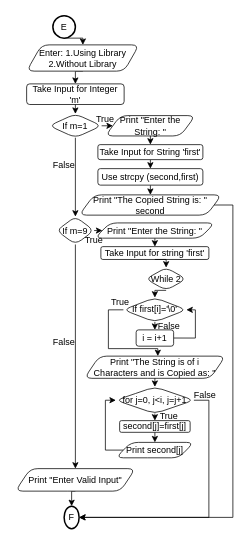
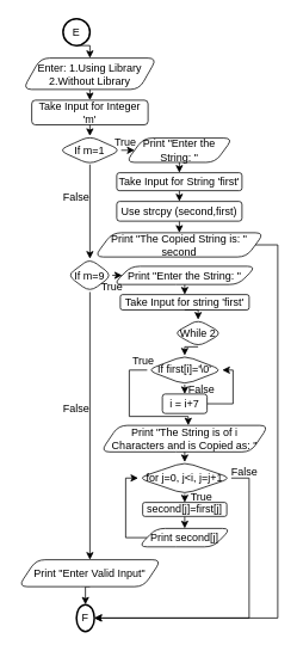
  <mxCell id="0" />
  <mxCell id="1" parent="0" />
  <mxCell id="2" style="edgeStyle=orthogonalEdgeStyle;rounded=0;orthogonalLoop=1;jettySize=auto;html=1;exitX=0.5;exitY=1;exitDx=0;exitDy=0;entryX=0.5;entryY=0;entryDx=0;entryDy=0;" parent="1" source="3" target="4" edge="1"><mxGeometry relative="1" as="geometry" /></mxCell>
- <mxCell id="3" value="Enter: 1.Using Library&lt;br&gt;2.Without Library" style="shape=parallelogram;perimeter=parallelogramPerimeter;whiteSpace=wrap;html=1;fixedSize=1;rounded=1;" parent="1" vertex="1"><mxGeometry x="35" y="59" width="150" height="35" as="geometry" /></mxCell>
+ <mxCell id="3" value="Enter: 1.Using Library&lt;br&gt;2.Without Library" style="shape=parallelogram;perimeter=parallelogramPerimeter;whiteSpace=wrap;html=1;fixedSize=1;rounded=1;" parent="1" vertex="1"><mxGeometry x="25" y="64" width="150" height="35" as="geometry" /></mxCell>
  <mxCell id="4" value="Take Input for Integer 'm'" style="whiteSpace=wrap;html=1;rounded=1;" parent="1" vertex="1"><mxGeometry x="35" y="111" width="130" height="27.5" as="geometry" /></mxCell>
  <mxCell id="5" value="If m=1" style="rhombus;whiteSpace=wrap;html=1;rounded=1;" parent="1" vertex="1"><mxGeometry x="65" y="151" width="70" height="31.75" as="geometry" /></mxCell>
  <mxCell id="6" style="edgeStyle=orthogonalEdgeStyle;rounded=0;orthogonalLoop=1;jettySize=auto;html=1;exitX=0.5;exitY=1;exitDx=0;exitDy=0;entryX=0.5;entryY=0;entryDx=0;entryDy=0;" parent="1" source="4" target="5" edge="1"><mxGeometry relative="1" as="geometry" /></mxCell>
  <mxCell id="7" style="edgeStyle=orthogonalEdgeStyle;rounded=0;orthogonalLoop=1;jettySize=auto;html=1;exitX=0.5;exitY=1;exitDx=0;exitDy=0;entryX=0.5;entryY=0;entryDx=0;entryDy=0;" parent="1" source="8" target="11" edge="1"><mxGeometry relative="1" as="geometry" /></mxCell>
  <mxCell id="8" value="Print &quot;Enter the String: &quot;" style="shape=parallelogram;perimeter=parallelogramPerimeter;whiteSpace=wrap;html=1;fixedSize=1;rounded=1;" parent="1" vertex="1"><mxGeometry x="140" y="153.31" width="120" height="27.13" as="geometry" /></mxCell>
  <mxCell id="9" style="edgeStyle=orthogonalEdgeStyle;rounded=0;orthogonalLoop=1;jettySize=auto;html=1;exitX=1;exitY=0.5;exitDx=0;exitDy=0;entryX=0;entryY=0.5;entryDx=0;entryDy=0;" parent="1" source="5" target="8" edge="1"><mxGeometry relative="1" as="geometry" /></mxCell>
  <mxCell id="10" style="edgeStyle=orthogonalEdgeStyle;rounded=0;orthogonalLoop=1;jettySize=auto;html=1;exitX=0.5;exitY=1;exitDx=0;exitDy=0;entryX=0.5;entryY=0;entryDx=0;entryDy=0;" parent="1" source="11" target="13" edge="1"><mxGeometry relative="1" as="geometry" /></mxCell>
  <mxCell id="11" value="Take Input for String 'first'" style="whiteSpace=wrap;html=1;rounded=1;" parent="1" vertex="1"><mxGeometry x="130" y="192" width="140" height="20" as="geometry" /></mxCell>
  <mxCell id="12" style="edgeStyle=orthogonalEdgeStyle;rounded=0;orthogonalLoop=1;jettySize=auto;html=1;exitX=0.5;exitY=1;exitDx=0;exitDy=0;entryX=0.5;entryY=0;entryDx=0;entryDy=0;" parent="1" source="13" target="15" edge="1"><mxGeometry relative="1" as="geometry" /></mxCell>
  <mxCell id="13" value="Use strcpy (second,first)" style="whiteSpace=wrap;html=1;rounded=1;" parent="1" vertex="1"><mxGeometry x="130" y="224" width="140" height="22" as="geometry" /></mxCell>
  <mxCell id="14" style="edgeStyle=orthogonalEdgeStyle;rounded=0;orthogonalLoop=1;jettySize=auto;html=1;exitX=1;exitY=0.5;exitDx=0;exitDy=0;entryX=1;entryY=0.5;entryDx=0;entryDy=0;entryPerimeter=0;" edge="1" parent="1" source="15" target="52"><mxGeometry relative="1" as="geometry"><Array as="points"><mxPoint x="310" y="273" /><mxPoint x="310" y="689" /></Array></mxGeometry></mxCell>
  <mxCell id="15" value="Print &quot;The Copied String is: &quot; second" style="shape=parallelogram;perimeter=parallelogramPerimeter;whiteSpace=wrap;html=1;fixedSize=1;rounded=1;" parent="1" vertex="1"><mxGeometry x="105" y="259" width="190" height="27" as="geometry" /></mxCell>
  <mxCell id="16" value="If m=9" style="rhombus;whiteSpace=wrap;html=1;rounded=1;" parent="1" vertex="1"><mxGeometry x="75" y="288" width="50" height="37.13" as="geometry" /></mxCell>
  <mxCell id="17" value="" style="edgeStyle=orthogonalEdgeStyle;rounded=0;orthogonalLoop=1;jettySize=auto;html=1;" parent="1" source="5" target="16" edge="1"><mxGeometry relative="1" as="geometry" /></mxCell>
  <mxCell id="18" style="edgeStyle=orthogonalEdgeStyle;rounded=0;orthogonalLoop=1;jettySize=auto;html=1;exitX=0.5;exitY=1;exitDx=0;exitDy=0;entryX=0.5;entryY=0;entryDx=0;entryDy=0;" parent="1" source="19" target="21" edge="1"><mxGeometry relative="1" as="geometry" /></mxCell>
  <mxCell id="19" value="Print &quot;Enter the String: &quot;" style="shape=parallelogram;perimeter=parallelogramPerimeter;whiteSpace=wrap;html=1;fixedSize=1;rounded=1;" parent="1" vertex="1"><mxGeometry x="126" y="296.41" width="160" height="20.31" as="geometry" /></mxCell>
  <mxCell id="20" style="edgeStyle=orthogonalEdgeStyle;rounded=0;orthogonalLoop=1;jettySize=auto;html=1;exitX=1;exitY=0.5;exitDx=0;exitDy=0;entryX=0;entryY=0.5;entryDx=0;entryDy=0;" parent="1" source="16" target="19" edge="1"><mxGeometry relative="1" as="geometry" /></mxCell>
  <mxCell id="21" value="Take Input for string 'first'" style="rounded=1;whiteSpace=wrap;html=1;" parent="1" vertex="1"><mxGeometry x="134" y="328" width="144" height="17.13" as="geometry" /></mxCell>
  <mxCell id="22" value="While 2" style="rhombus;whiteSpace=wrap;html=1;rounded=1;" parent="1" vertex="1"><mxGeometry x="194" y="356" width="54" height="30.31" as="geometry" /></mxCell>
  <mxCell id="23" style="edgeStyle=orthogonalEdgeStyle;rounded=0;orthogonalLoop=1;jettySize=auto;html=1;exitX=0.5;exitY=1;exitDx=0;exitDy=0;entryX=0.5;entryY=0;entryDx=0;entryDy=0;" parent="1" source="21" target="22" edge="1"><mxGeometry relative="1" as="geometry" /></mxCell>
  <mxCell id="24" style="edgeStyle=orthogonalEdgeStyle;rounded=0;orthogonalLoop=1;jettySize=auto;html=1;exitX=0.5;exitY=1;exitDx=0;exitDy=0;entryX=0.5;entryY=0;entryDx=0;entryDy=0;" parent="1" source="26" target="29" edge="1"><mxGeometry relative="1" as="geometry" /></mxCell>
  <mxCell id="25" style="edgeStyle=orthogonalEdgeStyle;rounded=0;orthogonalLoop=1;jettySize=auto;html=1;exitX=0;exitY=0.5;exitDx=0;exitDy=0;entryX=0.521;entryY=0;entryDx=0;entryDy=0;entryPerimeter=0;" edge="1" parent="1" source="26" target="30"><mxGeometry relative="1" as="geometry"><Array as="points"><mxPoint x="144" y="412" /><mxPoint x="144" y="464" /><mxPoint x="210" y="464" /></Array></mxGeometry></mxCell>
  <mxCell id="26" value="If first[i]='\0'" style="rhombus;whiteSpace=wrap;html=1;rounded=1;" parent="1" vertex="1"><mxGeometry x="164" y="396" width="84" height="32.54" as="geometry" /></mxCell>
  <mxCell id="27" style="edgeStyle=orthogonalEdgeStyle;rounded=0;orthogonalLoop=1;jettySize=auto;html=1;exitX=0.5;exitY=1;exitDx=0;exitDy=0;entryX=0.5;entryY=0;entryDx=0;entryDy=0;" parent="1" source="22" target="26" edge="1"><mxGeometry relative="1" as="geometry" /></mxCell>
  <mxCell id="28" style="edgeStyle=orthogonalEdgeStyle;rounded=0;orthogonalLoop=1;jettySize=auto;html=1;exitX=1;exitY=0.5;exitDx=0;exitDy=0;entryX=1;entryY=0.5;entryDx=0;entryDy=0;" parent="1" source="29" target="26" edge="1"><mxGeometry relative="1" as="geometry"><Array as="points"><mxPoint x="260" y="450" /><mxPoint x="260" y="412" /></Array></mxGeometry></mxCell>
- <mxCell id="29" value="i = i+1" style="rounded=1;whiteSpace=wrap;html=1;" parent="1" vertex="1"><mxGeometry x="181" y="439" width="50" height="21.73" as="geometry" /></mxCell>
+ <mxCell id="29" value="i = i+7" style="rounded=1;whiteSpace=wrap;html=1;" parent="1" vertex="1"><mxGeometry x="181" y="439" width="50" height="21.73" as="geometry" /></mxCell>
  <mxCell id="30" value="Print &quot;The String is of i&lt;br&gt;Characters and is Copied as: &quot;" style="shape=parallelogram;perimeter=parallelogramPerimeter;whiteSpace=wrap;html=1;fixedSize=1;rounded=1;" parent="1" vertex="1"><mxGeometry x="112" y="474" width="188" height="29.6" as="geometry" /></mxCell>
  <mxCell id="31" style="edgeStyle=orthogonalEdgeStyle;rounded=0;orthogonalLoop=1;jettySize=auto;html=1;exitX=0.5;exitY=1;exitDx=0;exitDy=0;entryX=0.5;entryY=0;entryDx=0;entryDy=0;" parent="1" source="33" target="36" edge="1"><mxGeometry relative="1" as="geometry" /></mxCell>
  <mxCell id="32" style="edgeStyle=orthogonalEdgeStyle;rounded=0;orthogonalLoop=1;jettySize=auto;html=1;exitX=1;exitY=0.5;exitDx=0;exitDy=0;entryX=1;entryY=0.5;entryDx=0;entryDy=0;entryPerimeter=0;" edge="1" parent="1" source="33" target="52"><mxGeometry relative="1" as="geometry" /></mxCell>
  <mxCell id="33" value="for j=0, j&amp;lt;i, j=j+1" style="rhombus;whiteSpace=wrap;html=1;rounded=1;" parent="1" vertex="1"><mxGeometry x="154" y="515" width="104" height="35.6" as="geometry" /></mxCell>
  <mxCell id="34" style="edgeStyle=orthogonalEdgeStyle;rounded=0;orthogonalLoop=1;jettySize=auto;html=1;exitX=0.5;exitY=1;exitDx=0;exitDy=0;entryX=0.5;entryY=0;entryDx=0;entryDy=0;" parent="1" source="30" target="33" edge="1"><mxGeometry relative="1" as="geometry" /></mxCell>
  <mxCell id="35" style="edgeStyle=orthogonalEdgeStyle;rounded=0;orthogonalLoop=1;jettySize=auto;html=1;exitX=0.5;exitY=1;exitDx=0;exitDy=0;entryX=0.5;entryY=0;entryDx=0;entryDy=0;" edge="1" parent="1" source="36" target="38"><mxGeometry relative="1" as="geometry" /></mxCell>
  <mxCell id="36" value="second[j]=first[j]" style="whiteSpace=wrap;html=1;rounded=1;" parent="1" vertex="1"><mxGeometry x="159" y="560" width="94" height="15.6" as="geometry" /></mxCell>
  <mxCell id="37" style="edgeStyle=orthogonalEdgeStyle;rounded=0;orthogonalLoop=1;jettySize=auto;html=1;exitX=0;exitY=0.5;exitDx=0;exitDy=0;entryX=0;entryY=0.5;entryDx=0;entryDy=0;" parent="1" source="38" target="33" edge="1"><mxGeometry relative="1" as="geometry"><Array as="points"><mxPoint x="140" y="599" /><mxPoint x="140" y="533" /></Array></mxGeometry></mxCell>
  <mxCell id="38" value="Print second[j]" style="shape=parallelogram;perimeter=parallelogramPerimeter;whiteSpace=wrap;html=1;fixedSize=1;rounded=1;" parent="1" vertex="1"><mxGeometry x="154" y="589" width="104" height="20.6" as="geometry" /></mxCell>
  <mxCell id="39" style="edgeStyle=orthogonalEdgeStyle;rounded=0;orthogonalLoop=1;jettySize=auto;html=1;exitX=0.5;exitY=1;exitDx=0;exitDy=0;entryX=0.5;entryY=0;entryDx=0;entryDy=0;entryPerimeter=0;" edge="1" parent="1" source="40" target="52"><mxGeometry relative="1" as="geometry" /></mxCell>
  <mxCell id="40" value="Print &quot;Enter Valid Input&quot;" style="shape=parallelogram;perimeter=parallelogramPerimeter;whiteSpace=wrap;html=1;fixedSize=1;rounded=1;" parent="1" vertex="1"><mxGeometry x="20" y="624" width="160" height="30" as="geometry" /></mxCell>
  <mxCell id="41" value="" style="edgeStyle=orthogonalEdgeStyle;rounded=0;orthogonalLoop=1;jettySize=auto;html=1;" parent="1" source="16" target="40" edge="1"><mxGeometry relative="1" as="geometry" /></mxCell>
  <mxCell id="42" value="True" style="text;html=1;strokeColor=none;fillColor=none;align=center;verticalAlign=middle;whiteSpace=wrap;rounded=0;" parent="1" vertex="1"><mxGeometry x="125" y="153.31" width="30" height="10" as="geometry" /></mxCell>
  <mxCell id="43" value="True" style="text;html=1;strokeColor=none;fillColor=none;align=center;verticalAlign=middle;whiteSpace=wrap;rounded=0;" parent="1" vertex="1"><mxGeometry x="110" y="315.13" width="30" height="10" as="geometry" /></mxCell>
  <mxCell id="44" value="True" style="text;html=1;strokeColor=none;fillColor=none;align=center;verticalAlign=middle;whiteSpace=wrap;rounded=0;" parent="1" vertex="1"><mxGeometry x="145" y="396.81" width="30" height="10" as="geometry" /></mxCell>
  <mxCell id="45" value="True" style="text;html=1;strokeColor=none;fillColor=none;align=center;verticalAlign=middle;whiteSpace=wrap;rounded=0;" parent="1" vertex="1"><mxGeometry x="210" y="549" width="30" height="10" as="geometry" /></mxCell>
  <mxCell id="46" value="False" style="text;html=1;strokeColor=none;fillColor=none;align=center;verticalAlign=middle;whiteSpace=wrap;rounded=0;" parent="1" vertex="1"><mxGeometry x="70" y="214" width="30" height="10" as="geometry" /></mxCell>
  <mxCell id="47" value="False" style="text;html=1;strokeColor=none;fillColor=none;align=center;verticalAlign=middle;whiteSpace=wrap;rounded=0;" parent="1" vertex="1"><mxGeometry x="70" y="450.73" width="30" height="10" as="geometry" /></mxCell>
  <mxCell id="48" value="False" style="text;html=1;strokeColor=none;fillColor=none;align=center;verticalAlign=middle;whiteSpace=wrap;rounded=0;" parent="1" vertex="1"><mxGeometry x="210" y="428.54" width="30" height="10" as="geometry" /></mxCell>
  <mxCell id="49" value="False" style="text;html=1;strokeColor=none;fillColor=none;align=center;verticalAlign=middle;whiteSpace=wrap;rounded=0;" parent="1" vertex="1"><mxGeometry x="258" y="521" width="30" height="10" as="geometry" /></mxCell>
  <mxCell id="50" style="edgeStyle=orthogonalEdgeStyle;rounded=0;orthogonalLoop=1;jettySize=auto;html=1;exitX=0.5;exitY=1;exitDx=0;exitDy=0;exitPerimeter=0;entryX=0.5;entryY=0;entryDx=0;entryDy=0;" edge="1" parent="1" source="51" target="3"><mxGeometry relative="1" as="geometry" /></mxCell>
  <mxCell id="51" value="E" style="strokeWidth=2;html=1;shape=mxgraph.flowchart.start_2;whiteSpace=wrap;" vertex="1" parent="1"><mxGeometry x="70" y="20" width="30" height="30" as="geometry" /></mxCell>
  <mxCell id="52" value="F" style="strokeWidth=2;html=1;shape=mxgraph.flowchart.start_2;whiteSpace=wrap;" vertex="1" parent="1"><mxGeometry x="85" y="674" width="20" height="30" as="geometry" /></mxCell>
